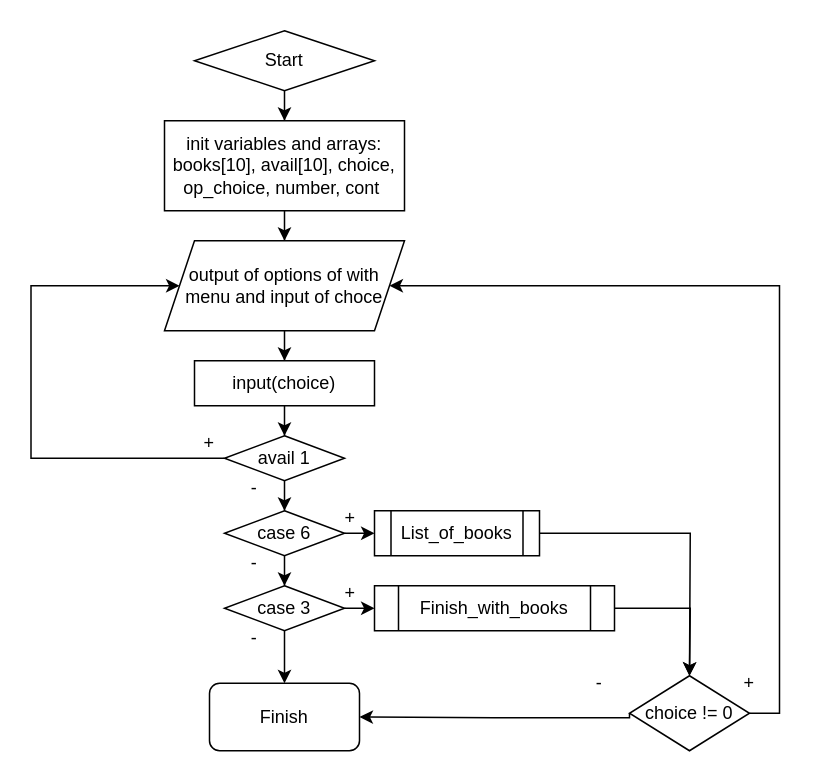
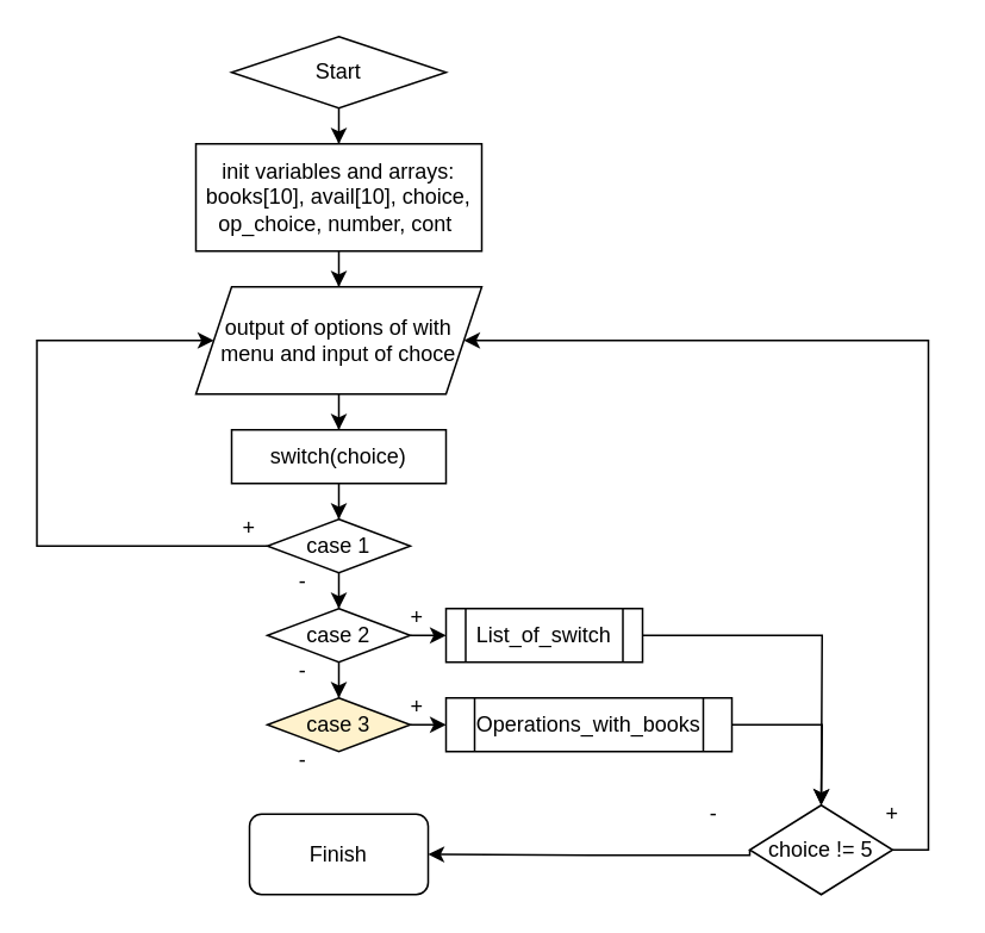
  <mxCell id="0" />
  <mxCell id="1" parent="0" />
  <mxCell id="2" value="" style="edgeStyle=orthogonalEdgeStyle;rounded=0;orthogonalLoop=1;jettySize=auto;html=1;" edge="1" parent="1" source="3" target="5"><mxGeometry relative="1" as="geometry" /></mxCell>
  <mxCell id="3" value="Start" style="rhombus;whiteSpace=wrap;html=1;" vertex="1" parent="1"><mxGeometry x="129" y="20" width="120" height="40" as="geometry" /></mxCell>
  <mxCell id="4" value="" style="edgeStyle=orthogonalEdgeStyle;rounded=0;orthogonalLoop=1;jettySize=auto;html=1;" edge="1" parent="1" source="5" target="7"><mxGeometry relative="1" as="geometry" /></mxCell>
  <mxCell id="5" value="init variables and arrays: books[10], avail[10], choice, op_choice, number, cont&amp;nbsp;" style="whiteSpace=wrap;html=1;" vertex="1" parent="1"><mxGeometry x="109" y="80" width="160" height="60" as="geometry" /></mxCell>
  <mxCell id="6" value="" style="edgeStyle=orthogonalEdgeStyle;rounded=0;orthogonalLoop=1;jettySize=auto;html=1;" edge="1" parent="1" source="7" target="9"><mxGeometry relative="1" as="geometry" /></mxCell>
  <mxCell id="7" value="output of options of with menu and input of choce" style="shape=parallelogram;perimeter=parallelogramPerimeter;whiteSpace=wrap;html=1;fixedSize=1;" vertex="1" parent="1"><mxGeometry x="109" y="160" width="160" height="60" as="geometry" /></mxCell>
  <mxCell id="8" value="" style="edgeStyle=orthogonalEdgeStyle;rounded=0;orthogonalLoop=1;jettySize=auto;html=1;" edge="1" parent="1" source="9" target="12"><mxGeometry relative="1" as="geometry" /></mxCell>
- <mxCell id="9" value="input(choice)" style="whiteSpace=wrap;html=1;" vertex="1" parent="1"><mxGeometry x="129" y="240" width="120" height="30" as="geometry" /></mxCell>
+ <mxCell id="9" value="switch(choice)" style="whiteSpace=wrap;html=1;" vertex="1" parent="1"><mxGeometry x="129" y="240" width="120" height="30" as="geometry" /></mxCell>
  <mxCell id="10" value="" style="edgeStyle=orthogonalEdgeStyle;rounded=0;orthogonalLoop=1;jettySize=auto;html=1;" edge="1" parent="1" source="12" target="15"><mxGeometry relative="1" as="geometry" /></mxCell>
  <mxCell id="11" value="" style="edgeStyle=orthogonalEdgeStyle;rounded=0;orthogonalLoop=1;jettySize=auto;html=1;entryX=0;entryY=0.5;entryDx=0;entryDy=0;" edge="1" parent="1" source="12" target="7"><mxGeometry relative="1" as="geometry"><mxPoint x="19" y="100" as="targetPoint" /><Array as="points"><mxPoint x="20" y="305" /><mxPoint x="20" y="190" /></Array></mxGeometry></mxCell>
- <mxCell id="12" value="avail 1" style="rhombus;whiteSpace=wrap;html=1;" vertex="1" parent="1"><mxGeometry x="149" y="290" width="80" height="30" as="geometry" /></mxCell>
+ <mxCell id="12" value="case 1" style="rhombus;whiteSpace=wrap;html=1;" vertex="1" parent="1"><mxGeometry x="149" y="290" width="80" height="30" as="geometry" /></mxCell>
  <mxCell id="13" value="" style="edgeStyle=orthogonalEdgeStyle;rounded=0;orthogonalLoop=1;jettySize=auto;html=1;" edge="1" parent="1" source="15" target="18"><mxGeometry relative="1" as="geometry" /></mxCell>
  <mxCell id="14" style="edgeStyle=orthogonalEdgeStyle;rounded=0;orthogonalLoop=1;jettySize=auto;html=1;exitX=1;exitY=0.5;exitDx=0;exitDy=0;entryX=0;entryY=0.5;entryDx=0;entryDy=0;" edge="1" parent="1" source="15" target="20"><mxGeometry relative="1" as="geometry" /></mxCell>
- <mxCell id="15" value="case 6" style="rhombus;whiteSpace=wrap;html=1;" vertex="1" parent="1"><mxGeometry x="149" y="340" width="80" height="30" as="geometry" /></mxCell>
+ <mxCell id="15" value="case 2" style="rhombus;whiteSpace=wrap;html=1;" vertex="1" parent="1"><mxGeometry x="149" y="340" width="80" height="30" as="geometry" /></mxCell>
  <mxCell id="16" style="edgeStyle=orthogonalEdgeStyle;rounded=0;orthogonalLoop=1;jettySize=auto;html=1;exitX=1;exitY=0.5;exitDx=0;exitDy=0;entryX=0;entryY=0.5;entryDx=0;entryDy=0;" edge="1" parent="1" source="18" target="22"><mxGeometry relative="1" as="geometry" /></mxCell>
- <mxCell id="17" value="" style="edgeStyle=orthogonalEdgeStyle;rounded=0;orthogonalLoop=1;jettySize=auto;html=1;" edge="1" parent="1" source="18" target="26"><mxGeometry relative="1" as="geometry" /></mxCell>
- <mxCell id="18" value="case 3" style="rhombus;whiteSpace=wrap;html=1;" vertex="1" parent="1"><mxGeometry x="149" y="390" width="80" height="30" as="geometry" /></mxCell>
+ <mxCell id="18" value="case 3" style="rhombus;whiteSpace=wrap;html=1;fillColor=#fff2cc;" vertex="1" parent="1"><mxGeometry x="149" y="390" width="80" height="30" as="geometry" /></mxCell>
  <mxCell id="19" style="edgeStyle=orthogonalEdgeStyle;rounded=0;orthogonalLoop=1;jettySize=auto;html=1;exitX=1;exitY=0.5;exitDx=0;exitDy=0;" edge="1" parent="1" source="20"><mxGeometry relative="1" as="geometry"><mxPoint x="459" y="450" as="targetPoint" /></mxGeometry></mxCell>
- <mxCell id="20" value="List_of_books" style="shape=process;whiteSpace=wrap;html=1;backgroundOutline=1;" vertex="1" parent="1"><mxGeometry x="249" y="340" width="110" height="30" as="geometry" /></mxCell>
+ <mxCell id="20" value="List_of_switch" style="shape=process;whiteSpace=wrap;html=1;backgroundOutline=1;" vertex="1" parent="1"><mxGeometry x="249" y="340" width="110" height="30" as="geometry" /></mxCell>
  <mxCell id="21" style="edgeStyle=orthogonalEdgeStyle;rounded=0;orthogonalLoop=1;jettySize=auto;html=1;exitX=1;exitY=0.5;exitDx=0;exitDy=0;" edge="1" parent="1" source="22"><mxGeometry relative="1" as="geometry"><mxPoint x="459" y="450" as="targetPoint" /></mxGeometry></mxCell>
- <mxCell id="22" value="Finish_with_books" style="shape=process;whiteSpace=wrap;html=1;backgroundOutline=1;" vertex="1" parent="1"><mxGeometry x="249" y="390" width="160" height="30" as="geometry" /></mxCell>
+ <mxCell id="22" value="Operations_with_books" style="shape=process;whiteSpace=wrap;html=1;backgroundOutline=1;" vertex="1" parent="1"><mxGeometry x="249" y="390" width="160" height="30" as="geometry" /></mxCell>
  <mxCell id="23" style="edgeStyle=orthogonalEdgeStyle;rounded=0;orthogonalLoop=1;jettySize=auto;html=1;exitX=1;exitY=0.5;exitDx=0;exitDy=0;entryX=1;entryY=0.5;entryDx=0;entryDy=0;" edge="1" parent="1" source="25" target="7"><mxGeometry relative="1" as="geometry"><mxPoint x="579" y="0" as="targetPoint" /><Array as="points"><mxPoint x="519" y="475" /><mxPoint x="519" y="190" /></Array></mxGeometry></mxCell>
  <mxCell id="24" style="edgeStyle=orthogonalEdgeStyle;rounded=0;orthogonalLoop=1;jettySize=auto;html=1;exitX=0;exitY=0.5;exitDx=0;exitDy=0;entryX=1;entryY=0.5;entryDx=0;entryDy=0;" edge="1" parent="1" source="25" target="26"><mxGeometry relative="1" as="geometry"><Array as="points"><mxPoint x="419" y="478" /><mxPoint x="329" y="478" /></Array></mxGeometry></mxCell>
- <mxCell id="25" value="choice != 0" style="rhombus;whiteSpace=wrap;html=1;" vertex="1" parent="1"><mxGeometry x="419" y="450" width="80" height="50" as="geometry" /></mxCell>
+ <mxCell id="25" value="choice != 5" style="rhombus;whiteSpace=wrap;html=1;" vertex="1" parent="1"><mxGeometry x="419" y="450" width="80" height="50" as="geometry" /></mxCell>
  <mxCell id="26" value="Finish" style="whiteSpace=wrap;html=1;rounded=1;" vertex="1" parent="1"><mxGeometry x="139" y="455" width="100" height="45" as="geometry" /></mxCell>
  <mxCell id="27" value="+" style="text;html=1;align=center;verticalAlign=middle;whiteSpace=wrap;rounded=0;" vertex="1" parent="1"><mxGeometry x="109" y="280" width="60" height="30" as="geometry" /></mxCell>
  <mxCell id="28" value="+" style="text;html=1;align=center;verticalAlign=middle;whiteSpace=wrap;rounded=0;" vertex="1" parent="1"><mxGeometry x="203" y="330" width="60" height="30" as="geometry" /></mxCell>
  <mxCell id="29" value="+" style="text;html=1;align=center;verticalAlign=middle;whiteSpace=wrap;rounded=0;" vertex="1" parent="1"><mxGeometry x="203" y="380" width="60" height="30" as="geometry" /></mxCell>
  <mxCell id="30" value="+" style="text;html=1;align=center;verticalAlign=middle;whiteSpace=wrap;rounded=0;" vertex="1" parent="1"><mxGeometry x="469" y="440" width="60" height="30" as="geometry" /></mxCell>
  <mxCell id="31" value="-" style="text;html=1;align=center;verticalAlign=middle;whiteSpace=wrap;rounded=0;" vertex="1" parent="1"><mxGeometry x="139" y="310" width="60" height="30" as="geometry" /></mxCell>
  <mxCell id="32" value="-" style="text;html=1;align=center;verticalAlign=middle;whiteSpace=wrap;rounded=0;" vertex="1" parent="1"><mxGeometry x="139" y="360" width="60" height="30" as="geometry" /></mxCell>
  <mxCell id="33" value="-" style="text;html=1;align=center;verticalAlign=middle;whiteSpace=wrap;rounded=0;" vertex="1" parent="1"><mxGeometry x="139" y="410" width="60" height="30" as="geometry" /></mxCell>
  <mxCell id="34" value="-" style="text;html=1;align=center;verticalAlign=middle;whiteSpace=wrap;rounded=0;" vertex="1" parent="1"><mxGeometry x="369" y="440" width="60" height="30" as="geometry" /></mxCell>
